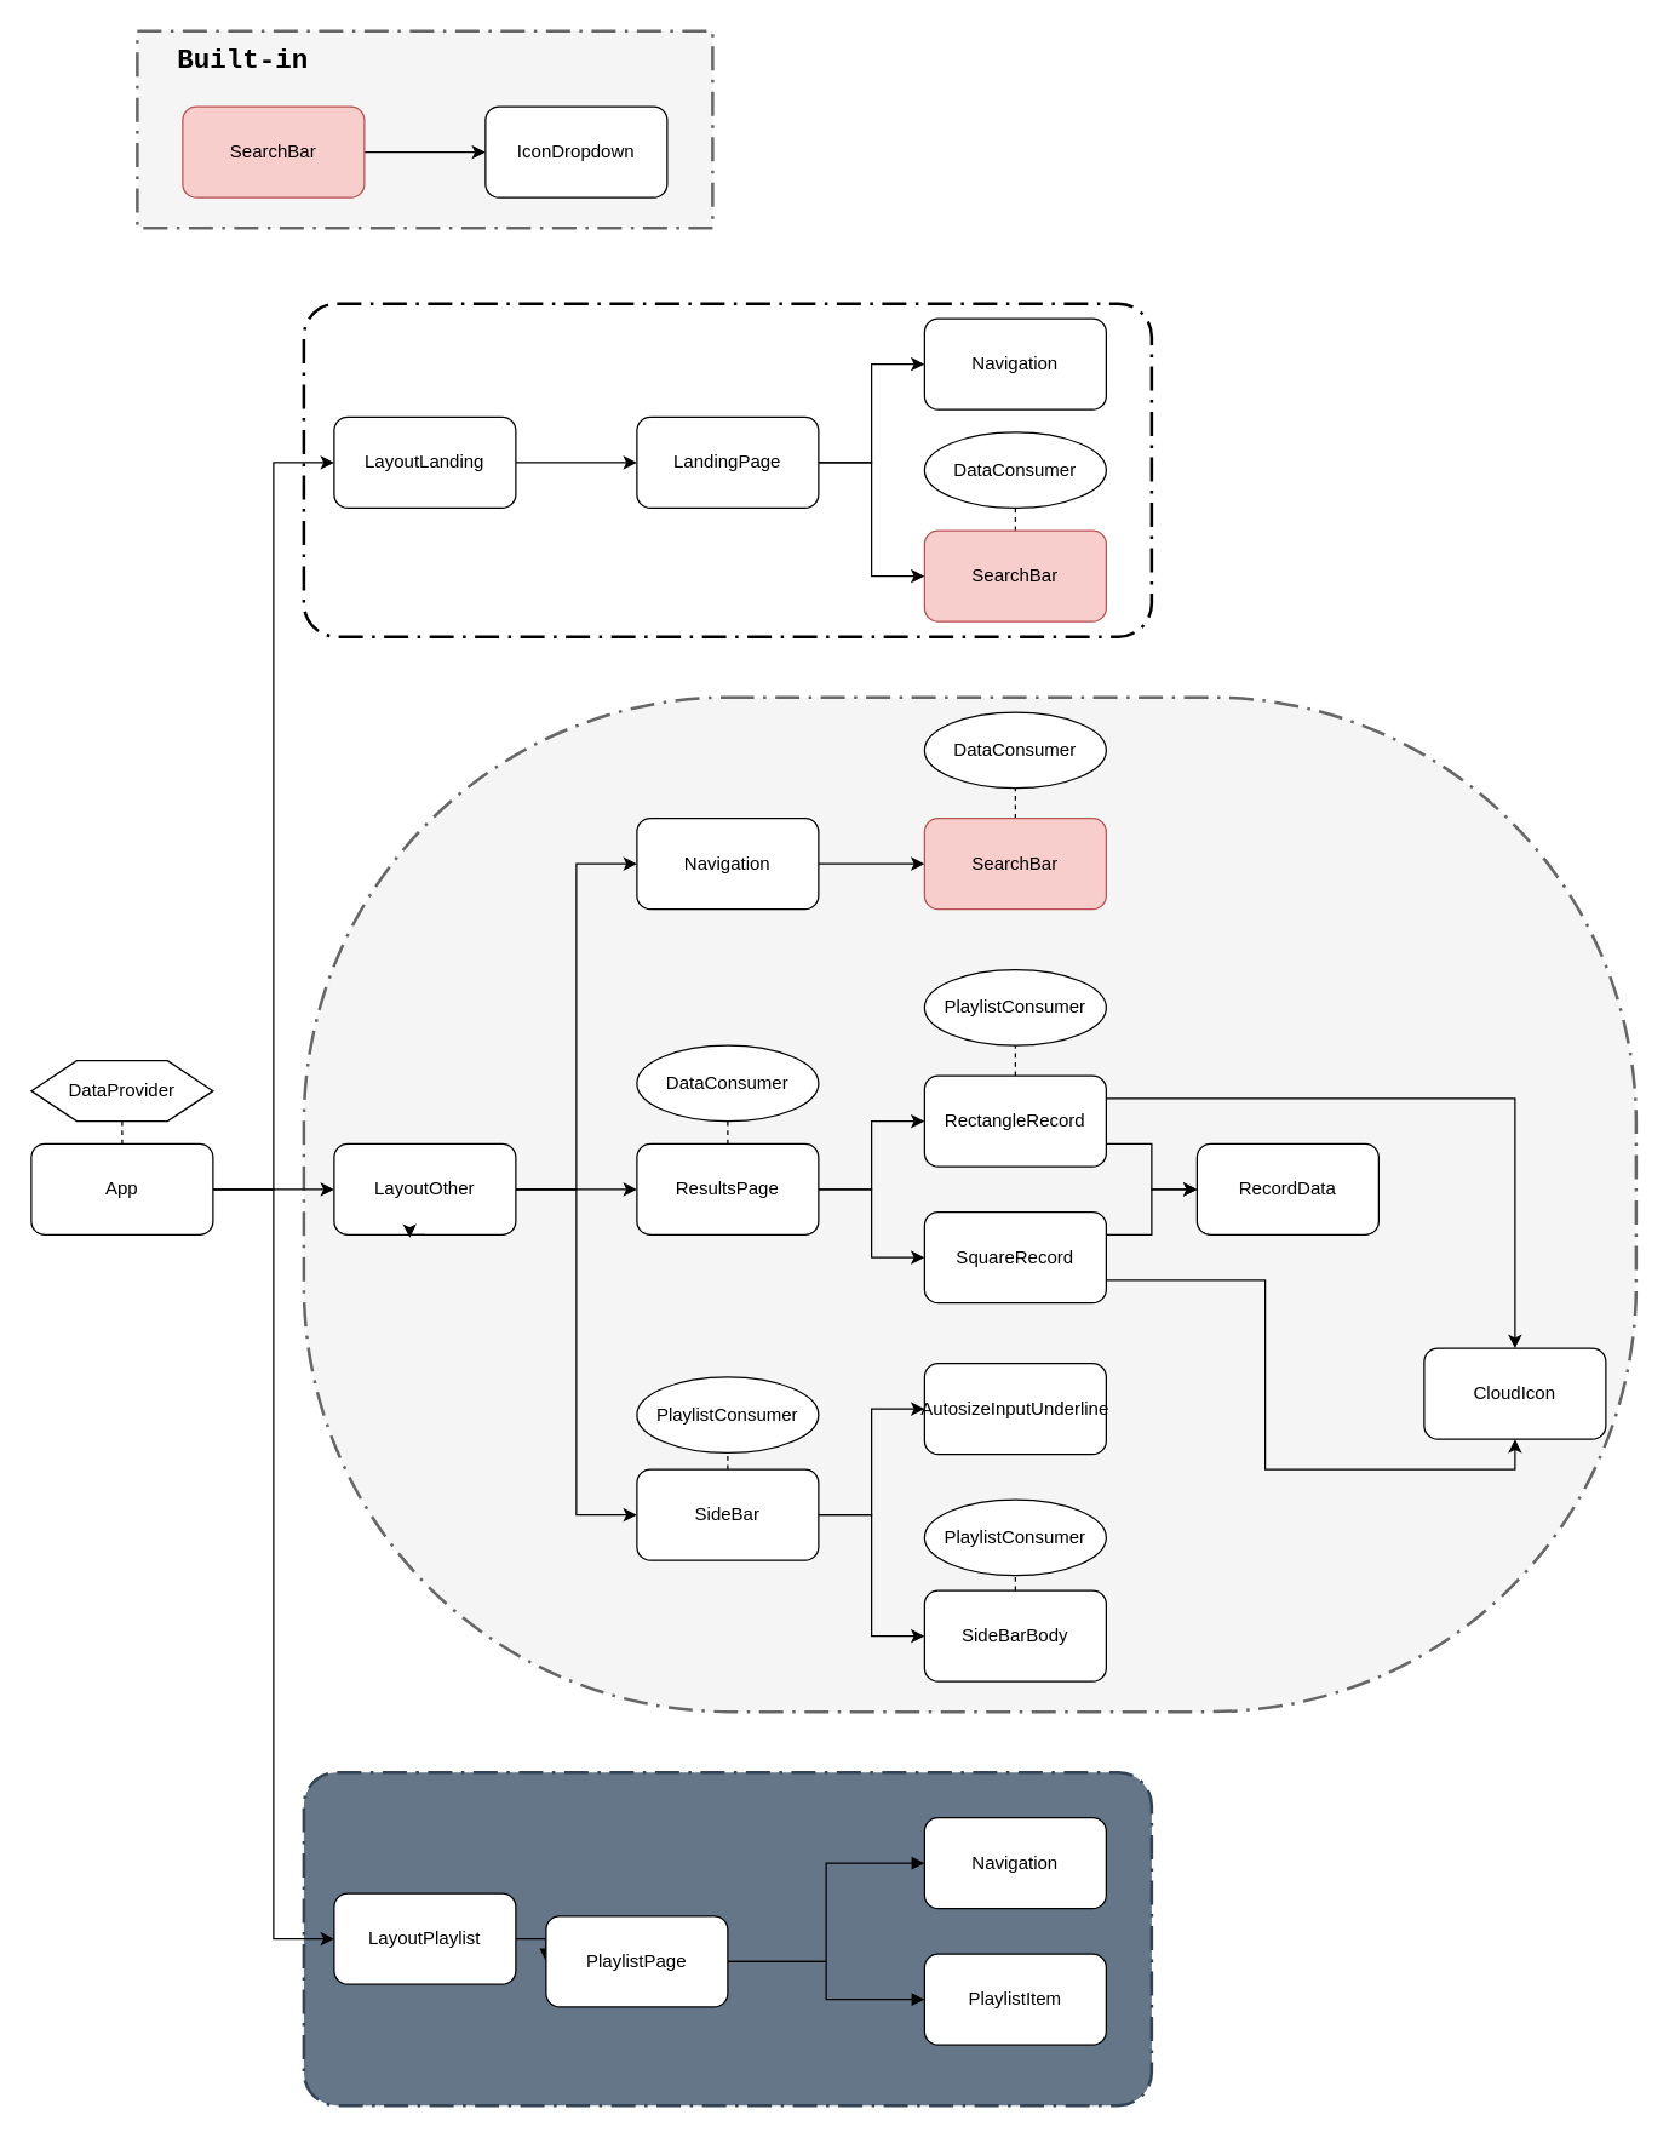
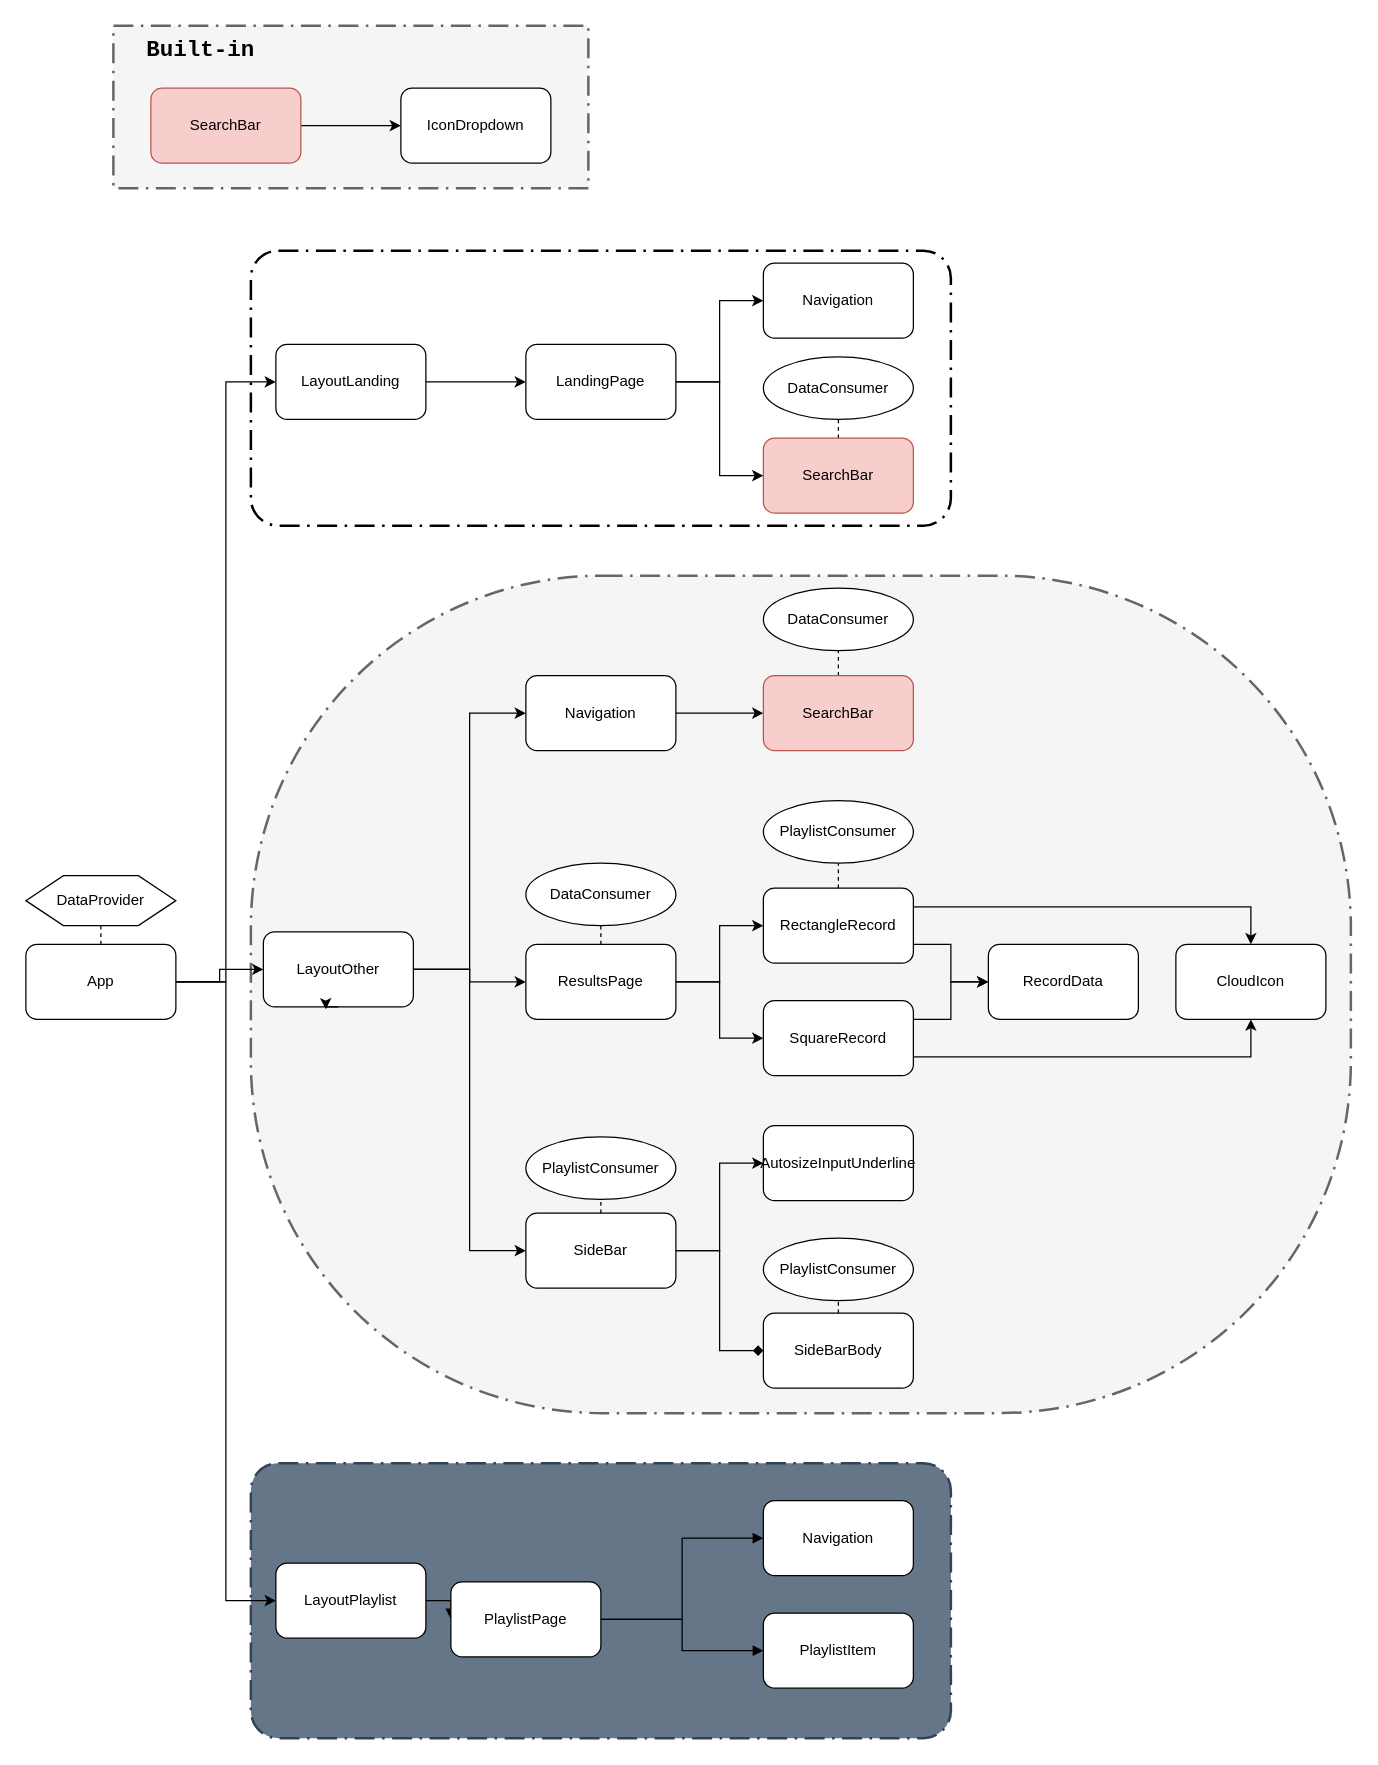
  <mxCell id="0" />
  <mxCell id="1" parent="0" />
  <mxCell id="2" value="" style="rounded=1;arcSize=10;dashed=1;dashPattern=8 3 1 3;strokeWidth=2;fillColor=#647687;strokeColor=#314354;fontColor=#ffffff;" vertex="1" parent="1"><mxGeometry x="200" y="1170" width="560" height="220" as="geometry" /></mxCell>
  <mxCell id="3" value="" style="rounded=1;arcSize=10;dashed=1;dashPattern=8 3 1 3;strokeWidth=2;" vertex="1" parent="1"><mxGeometry x="200" y="200" width="560" height="220" as="geometry" /></mxCell>
  <mxCell id="4" value="" style="rounded=1;arcSize=0;dashed=1;strokeColor=#666666;fillColor=#f5f5f5;dashPattern=8 3 1 3;strokeWidth=2;fontColor=#333333;" vertex="1" parent="1"><mxGeometry x="90" y="20" width="380" height="130" as="geometry" /></mxCell>
  <mxCell id="5" value="" style="rounded=1;arcSize=42;dashed=1;strokeColor=#666666;fillColor=#f5f5f5;dashPattern=8 3 1 3;strokeWidth=2;fontColor=#333333;" vertex="1" parent="1"><mxGeometry x="200" y="460" width="880" height="670" as="geometry" /></mxCell>
  <mxCell id="6" style="edgeStyle=orthogonalEdgeStyle;rounded=0;orthogonalLoop=1;jettySize=auto;html=1;exitX=0.5;exitY=0;exitDx=0;exitDy=0;entryX=0.5;entryY=1;entryDx=0;entryDy=0;dashed=1;endArrow=none;endFill=0;strokeWidth=1;" edge="1" parent="1" source="7" target="57"><mxGeometry relative="1" as="geometry" /></mxCell>
  <mxCell id="7" value="SearchBar" style="rounded=1;whiteSpace=wrap;html=1;fillColor=#f8cecc;strokeColor=#b85450;" vertex="1" parent="1"><mxGeometry x="610" y="350" width="120" height="60" as="geometry" /></mxCell>
  <mxCell id="8" style="edgeStyle=orthogonalEdgeStyle;rounded=0;orthogonalLoop=1;jettySize=auto;html=1;exitX=1;exitY=0.5;exitDx=0;exitDy=0;entryX=0;entryY=0.5;entryDx=0;entryDy=0;" edge="1" parent="1" source="11" target="35"><mxGeometry relative="1" as="geometry" /></mxCell>
  <mxCell id="9" style="edgeStyle=orthogonalEdgeStyle;rounded=0;orthogonalLoop=1;jettySize=auto;html=1;exitX=1;exitY=0.5;exitDx=0;exitDy=0;entryX=0;entryY=0.5;entryDx=0;entryDy=0;" edge="1" parent="1" source="11" target="43"><mxGeometry relative="1" as="geometry" /></mxCell>
  <mxCell id="10" style="edgeStyle=orthogonalEdgeStyle;rounded=0;orthogonalLoop=1;jettySize=auto;html=1;exitX=0.5;exitY=0;exitDx=0;exitDy=0;entryX=0.5;entryY=1;entryDx=0;entryDy=0;dashed=1;endArrow=none;endFill=0;strokeWidth=1;" edge="1" parent="1" source="11" target="56"><mxGeometry relative="1" as="geometry" /></mxCell>
  <mxCell id="11" value="ResultsPage" style="rounded=1;whiteSpace=wrap;html=1;" vertex="1" parent="1"><mxGeometry x="420" y="755" width="120" height="60" as="geometry" /></mxCell>
  <mxCell id="12" style="edgeStyle=orthogonalEdgeStyle;rounded=0;orthogonalLoop=1;jettySize=auto;html=1;exitX=1;exitY=0.5;exitDx=0;exitDy=0;entryX=0;entryY=0.5;entryDx=0;entryDy=0;" edge="1" parent="1" source="13" target="31"><mxGeometry relative="1" as="geometry" /></mxCell>
  <mxCell id="13" value="Navigation" style="rounded=1;whiteSpace=wrap;html=1;" vertex="1" parent="1"><mxGeometry x="420" y="540" width="120" height="60" as="geometry" /></mxCell>
  <mxCell id="14" style="edgeStyle=orthogonalEdgeStyle;rounded=0;orthogonalLoop=1;jettySize=auto;html=1;exitX=1;exitY=0.5;exitDx=0;exitDy=0;entryX=0;entryY=0.5;entryDx=0;entryDy=0;" edge="1" parent="1" source="17" target="39"><mxGeometry relative="1" as="geometry" /></mxCell>
  <mxCell id="15" style="edgeStyle=orthogonalEdgeStyle;rounded=0;orthogonalLoop=1;jettySize=auto;html=1;exitX=1;exitY=0.5;exitDx=0;exitDy=0;entryX=0;entryY=0.5;entryDx=0;entryDy=0;" edge="1" parent="1" source="17" target="13"><mxGeometry relative="1" as="geometry" /></mxCell>
  <mxCell id="16" style="edgeStyle=orthogonalEdgeStyle;rounded=0;orthogonalLoop=1;jettySize=auto;html=1;exitX=1;exitY=0.5;exitDx=0;exitDy=0;entryX=0;entryY=0.5;entryDx=0;entryDy=0;" edge="1" parent="1" source="17" target="11"><mxGeometry relative="1" as="geometry" /></mxCell>
- <mxCell id="17" value="LayoutOther" style="rounded=1;whiteSpace=wrap;html=1;" vertex="1" parent="1"><mxGeometry x="220" y="755" width="120" height="60" as="geometry" /></mxCell>
+ <mxCell id="17" value="LayoutOther" style="rounded=1;whiteSpace=wrap;html=1;" vertex="1" parent="1"><mxGeometry x="210" y="745" width="120" height="60" as="geometry" /></mxCell>
  <mxCell id="18" style="edgeStyle=orthogonalEdgeStyle;rounded=0;orthogonalLoop=1;jettySize=auto;html=1;exitX=1;exitY=0.5;exitDx=0;exitDy=0;entryX=0;entryY=0.5;entryDx=0;entryDy=0;" edge="1" parent="1" source="19" target="29"><mxGeometry relative="1" as="geometry" /></mxCell>
  <mxCell id="19" value="LayoutLanding" style="rounded=1;whiteSpace=wrap;html=1;" vertex="1" parent="1"><mxGeometry x="220" y="275" width="120" height="60" as="geometry" /></mxCell>
  <mxCell id="20" style="edgeStyle=orthogonalEdgeStyle;rounded=0;orthogonalLoop=1;jettySize=auto;html=1;exitX=1;exitY=0.5;exitDx=0;exitDy=0;entryX=0;entryY=0.5;entryDx=0;entryDy=0;" edge="1" parent="1" source="24" target="17"><mxGeometry relative="1" as="geometry"><Array as="points" /></mxGeometry></mxCell>
  <mxCell id="21" style="edgeStyle=orthogonalEdgeStyle;rounded=0;orthogonalLoop=1;jettySize=auto;html=1;exitX=1;exitY=0.5;exitDx=0;exitDy=0;entryX=0;entryY=0.5;entryDx=0;entryDy=0;" edge="1" parent="1" source="24" target="49"><mxGeometry relative="1" as="geometry" /></mxCell>
  <mxCell id="22" style="edgeStyle=orthogonalEdgeStyle;rounded=0;orthogonalLoop=1;jettySize=auto;html=1;exitX=1;exitY=0.5;exitDx=0;exitDy=0;entryX=0;entryY=0.5;entryDx=0;entryDy=0;" edge="1" parent="1" source="24" target="19"><mxGeometry relative="1" as="geometry" /></mxCell>
  <mxCell id="23" style="edgeStyle=orthogonalEdgeStyle;rounded=0;orthogonalLoop=1;jettySize=auto;html=1;exitX=0.5;exitY=0;exitDx=0;exitDy=0;entryX=0.5;entryY=1;entryDx=0;entryDy=0;dashed=1;endArrow=none;endFill=0;strokeWidth=1;" edge="1" parent="1" source="24" target="58"><mxGeometry relative="1" as="geometry" /></mxCell>
  <mxCell id="24" value="App" style="rounded=1;whiteSpace=wrap;html=1;" vertex="1" parent="1"><mxGeometry x="20" y="755" width="120" height="60" as="geometry" /></mxCell>
  <mxCell id="25" style="edgeStyle=orthogonalEdgeStyle;rounded=0;orthogonalLoop=1;jettySize=auto;html=1;exitX=0.5;exitY=1;exitDx=0;exitDy=0;entryX=0.417;entryY=1.033;entryDx=0;entryDy=0;entryPerimeter=0;" edge="1" parent="1" source="17" target="17"><mxGeometry relative="1" as="geometry" /></mxCell>
  <mxCell id="26" value="Navigation" style="rounded=1;whiteSpace=wrap;html=1;" vertex="1" parent="1"><mxGeometry x="610" y="210" width="120" height="60" as="geometry" /></mxCell>
  <mxCell id="27" style="edgeStyle=orthogonalEdgeStyle;rounded=0;orthogonalLoop=1;jettySize=auto;html=1;exitX=1;exitY=0.5;exitDx=0;exitDy=0;entryX=0;entryY=0.5;entryDx=0;entryDy=0;" edge="1" parent="1" source="29" target="26"><mxGeometry relative="1" as="geometry" /></mxCell>
  <mxCell id="28" style="edgeStyle=orthogonalEdgeStyle;rounded=0;orthogonalLoop=1;jettySize=auto;html=1;exitX=1;exitY=0.5;exitDx=0;exitDy=0;entryX=0;entryY=0.5;entryDx=0;entryDy=0;" edge="1" parent="1" source="29" target="7"><mxGeometry relative="1" as="geometry" /></mxCell>
  <mxCell id="29" value="LandingPage" style="rounded=1;whiteSpace=wrap;html=1;" vertex="1" parent="1"><mxGeometry x="420" y="275" width="120" height="60" as="geometry" /></mxCell>
  <mxCell id="30" style="edgeStyle=orthogonalEdgeStyle;rounded=0;orthogonalLoop=1;jettySize=auto;html=1;exitX=0.5;exitY=0;exitDx=0;exitDy=0;entryX=0.5;entryY=1;entryDx=0;entryDy=0;dashed=1;endArrow=none;endFill=0;strokeWidth=1;" edge="1" parent="1" source="31" target="53"><mxGeometry relative="1" as="geometry" /></mxCell>
  <mxCell id="31" value="SearchBar" style="rounded=1;whiteSpace=wrap;html=1;fillColor=#f8cecc;strokeColor=#b85450;" vertex="1" parent="1"><mxGeometry x="610" y="540" width="120" height="60" as="geometry" /></mxCell>
  <mxCell id="32" style="edgeStyle=orthogonalEdgeStyle;rounded=0;orthogonalLoop=1;jettySize=auto;html=1;exitX=1;exitY=0.75;exitDx=0;exitDy=0;entryX=0;entryY=0.5;entryDx=0;entryDy=0;" edge="1" parent="1" source="35" target="40"><mxGeometry relative="1" as="geometry" /></mxCell>
  <mxCell id="33" style="edgeStyle=orthogonalEdgeStyle;rounded=0;orthogonalLoop=1;jettySize=auto;html=1;exitX=1;exitY=0.25;exitDx=0;exitDy=0;entryX=0.5;entryY=0;entryDx=0;entryDy=0;" edge="1" parent="1" source="35" target="47"><mxGeometry relative="1" as="geometry" /></mxCell>
  <mxCell id="34" style="edgeStyle=orthogonalEdgeStyle;rounded=0;orthogonalLoop=1;jettySize=auto;html=1;exitX=0.5;exitY=0;exitDx=0;exitDy=0;entryX=0.5;entryY=1;entryDx=0;entryDy=0;dashed=1;endArrow=none;endFill=0;strokeWidth=1;" edge="1" parent="1" source="35" target="54"><mxGeometry relative="1" as="geometry" /></mxCell>
  <mxCell id="35" value="RectangleRecord" style="rounded=1;whiteSpace=wrap;html=1;" vertex="1" parent="1"><mxGeometry x="610" y="710" width="120" height="60" as="geometry" /></mxCell>
- <mxCell id="36" style="edgeStyle=orthogonalEdgeStyle;rounded=0;orthogonalLoop=1;jettySize=auto;html=1;exitX=1;exitY=0.5;exitDx=0;exitDy=0;entryX=0;entryY=0.5;entryDx=0;entryDy=0;" edge="1" parent="1" source="39" target="45"><mxGeometry relative="1" as="geometry" /></mxCell>
+ <mxCell id="36" style="edgeStyle=orthogonalEdgeStyle;rounded=0;orthogonalLoop=1;jettySize=auto;html=1;exitX=1;exitY=0.5;exitDx=0;exitDy=0;entryX=0;entryY=0.5;entryDx=0;entryDy=0;endArrow=diamond;" edge="1" parent="1" source="39" target="45"><mxGeometry relative="1" as="geometry" /></mxCell>
  <mxCell id="37" style="edgeStyle=orthogonalEdgeStyle;rounded=0;orthogonalLoop=1;jettySize=auto;html=1;exitX=1;exitY=0.5;exitDx=0;exitDy=0;entryX=0;entryY=0.5;entryDx=0;entryDy=0;" edge="1" parent="1" source="39" target="46"><mxGeometry relative="1" as="geometry" /></mxCell>
  <mxCell id="38" style="edgeStyle=orthogonalEdgeStyle;rounded=0;orthogonalLoop=1;jettySize=auto;html=1;exitX=0.5;exitY=0;exitDx=0;exitDy=0;entryX=0.5;entryY=1;entryDx=0;entryDy=0;endArrow=none;endFill=0;dashed=1;" edge="1" parent="1" source="39" target="60"><mxGeometry relative="1" as="geometry" /></mxCell>
  <mxCell id="39" value="SideBar" style="rounded=1;whiteSpace=wrap;html=1;" vertex="1" parent="1"><mxGeometry x="420" y="970" width="120" height="60" as="geometry" /></mxCell>
  <mxCell id="40" value="RecordData" style="rounded=1;whiteSpace=wrap;html=1;" vertex="1" parent="1"><mxGeometry x="790" y="755" width="120" height="60" as="geometry" /></mxCell>
  <mxCell id="41" style="edgeStyle=orthogonalEdgeStyle;rounded=0;orthogonalLoop=1;jettySize=auto;html=1;exitX=1;exitY=0.25;exitDx=0;exitDy=0;" edge="1" parent="1" source="43" target="40"><mxGeometry relative="1" as="geometry" /></mxCell>
  <mxCell id="42" style="edgeStyle=orthogonalEdgeStyle;rounded=0;orthogonalLoop=1;jettySize=auto;html=1;exitX=1;exitY=0.75;exitDx=0;exitDy=0;entryX=0.5;entryY=1;entryDx=0;entryDy=0;" edge="1" parent="1" source="43" target="47"><mxGeometry relative="1" as="geometry" /></mxCell>
  <mxCell id="43" value="SquareRecord" style="rounded=1;whiteSpace=wrap;html=1;" vertex="1" parent="1"><mxGeometry x="610" y="800" width="120" height="60" as="geometry" /></mxCell>
  <mxCell id="44" style="edgeStyle=orthogonalEdgeStyle;rounded=0;orthogonalLoop=1;jettySize=auto;html=1;exitX=0.5;exitY=0;exitDx=0;exitDy=0;entryX=0.5;entryY=1;entryDx=0;entryDy=0;dashed=1;endArrow=none;endFill=0;strokeWidth=1;" edge="1" parent="1" source="45" target="55"><mxGeometry relative="1" as="geometry" /></mxCell>
  <mxCell id="45" value="SideBarBody" style="rounded=1;whiteSpace=wrap;html=1;" vertex="1" parent="1"><mxGeometry x="610" y="1050" width="120" height="60" as="geometry" /></mxCell>
  <mxCell id="46" value="AutosizeInputUnderline" style="rounded=1;html=1;whiteSpace=wrap;" vertex="1" parent="1"><mxGeometry x="610" y="900" width="120" height="60" as="geometry" /></mxCell>
- <mxCell id="47" value="CloudIcon" style="rounded=1;whiteSpace=wrap;html=1;" vertex="1" parent="1"><mxGeometry x="940" y="890" width="120" height="60" as="geometry" /></mxCell>
+ <mxCell id="47" value="CloudIcon" style="rounded=1;whiteSpace=wrap;html=1;" vertex="1" parent="1"><mxGeometry x="940" y="755" width="120" height="60" as="geometry" /></mxCell>
  <mxCell id="48" style="edgeStyle=orthogonalEdgeStyle;rounded=0;orthogonalLoop=1;jettySize=auto;html=1;exitX=1;exitY=0.5;exitDx=0;exitDy=0;entryX=0;entryY=0.5;entryDx=0;entryDy=0;endArrow=block;endFill=1;" edge="1" parent="1" source="49" target="63"><mxGeometry relative="1" as="geometry" /></mxCell>
  <mxCell id="49" value="LayoutPlaylist" style="rounded=1;whiteSpace=wrap;html=1;fillColor=#FFFFFF;strokeColor=#000000;fontColor=#000000;" vertex="1" parent="1"><mxGeometry x="220" y="1250" width="120" height="60" as="geometry" /></mxCell>
  <mxCell id="50" value="" style="edgeStyle=orthogonalEdgeStyle;rounded=0;orthogonalLoop=1;jettySize=auto;html=1;" edge="1" parent="1" source="51" target="52"><mxGeometry relative="1" as="geometry" /></mxCell>
  <mxCell id="51" value="SearchBar" style="rounded=1;whiteSpace=wrap;html=1;fillColor=#f8cecc;strokeColor=#b85450;" vertex="1" parent="1"><mxGeometry x="120" y="70" width="120" height="60" as="geometry" /></mxCell>
  <mxCell id="52" value="IconDropdown" style="rounded=1;whiteSpace=wrap;html=1;" vertex="1" parent="1"><mxGeometry x="320" y="70" width="120" height="60" as="geometry" /></mxCell>
  <mxCell id="53" value="DataConsumer" style="ellipse;whiteSpace=wrap;html=1;" vertex="1" parent="1"><mxGeometry x="610" y="470" width="120" height="50" as="geometry" /></mxCell>
  <mxCell id="54" value="PlaylistConsumer" style="ellipse;whiteSpace=wrap;html=1;" vertex="1" parent="1"><mxGeometry x="610" y="640" width="120" height="50" as="geometry" /></mxCell>
  <mxCell id="55" value="PlaylistConsumer" style="ellipse;whiteSpace=wrap;html=1;" vertex="1" parent="1"><mxGeometry x="610" y="990" width="120" height="50" as="geometry" /></mxCell>
  <mxCell id="56" value="DataConsumer" style="ellipse;whiteSpace=wrap;html=1;" vertex="1" parent="1"><mxGeometry x="420" y="690" width="120" height="50" as="geometry" /></mxCell>
  <mxCell id="57" value="DataConsumer" style="ellipse;whiteSpace=wrap;html=1;" vertex="1" parent="1"><mxGeometry x="610" y="285" width="120" height="50" as="geometry" /></mxCell>
  <mxCell id="58" value="DataProvider" style="shape=hexagon;perimeter=hexagonPerimeter2;whiteSpace=wrap;html=1;" vertex="1" parent="1"><mxGeometry x="20" y="700" width="120" height="40" as="geometry" /></mxCell>
  <mxCell id="59" value="Built-in" style="text;html=1;strokeColor=none;fillColor=none;align=center;verticalAlign=middle;whiteSpace=wrap;rounded=0;fontColor=#000000;fontStyle=1;fontSize=18;fontFamily=Courier New;" vertex="1" parent="1"><mxGeometry x="110" y="30" width="100" height="20" as="geometry" /></mxCell>
  <mxCell id="60" value="PlaylistConsumer" style="ellipse;whiteSpace=wrap;html=1;" vertex="1" parent="1"><mxGeometry x="420" y="909" width="120" height="50" as="geometry" /></mxCell>
  <mxCell id="61" style="edgeStyle=orthogonalEdgeStyle;rounded=0;orthogonalLoop=1;jettySize=auto;html=1;exitX=1;exitY=0.5;exitDx=0;exitDy=0;entryX=0;entryY=0.5;entryDx=0;entryDy=0;endArrow=block;endFill=1;" edge="1" parent="1" source="63" target="64"><mxGeometry relative="1" as="geometry" /></mxCell>
  <mxCell id="62" style="edgeStyle=orthogonalEdgeStyle;rounded=0;orthogonalLoop=1;jettySize=auto;html=1;exitX=1;exitY=0.5;exitDx=0;exitDy=0;entryX=0;entryY=0.5;entryDx=0;entryDy=0;endArrow=block;endFill=1;" edge="1" parent="1" source="63" target="65"><mxGeometry relative="1" as="geometry" /></mxCell>
  <mxCell id="63" value="PlaylistPage" style="rounded=1;whiteSpace=wrap;html=1;" vertex="1" parent="1"><mxGeometry x="360" y="1265" width="120" height="60" as="geometry" /></mxCell>
  <mxCell id="64" value="PlaylistItem" style="rounded=1;whiteSpace=wrap;html=1;" vertex="1" parent="1"><mxGeometry x="610" y="1290" width="120" height="60" as="geometry" /></mxCell>
  <mxCell id="65" value="Navigation" style="rounded=1;whiteSpace=wrap;html=1;" vertex="1" parent="1"><mxGeometry x="610" y="1200" width="120" height="60" as="geometry" /></mxCell>
